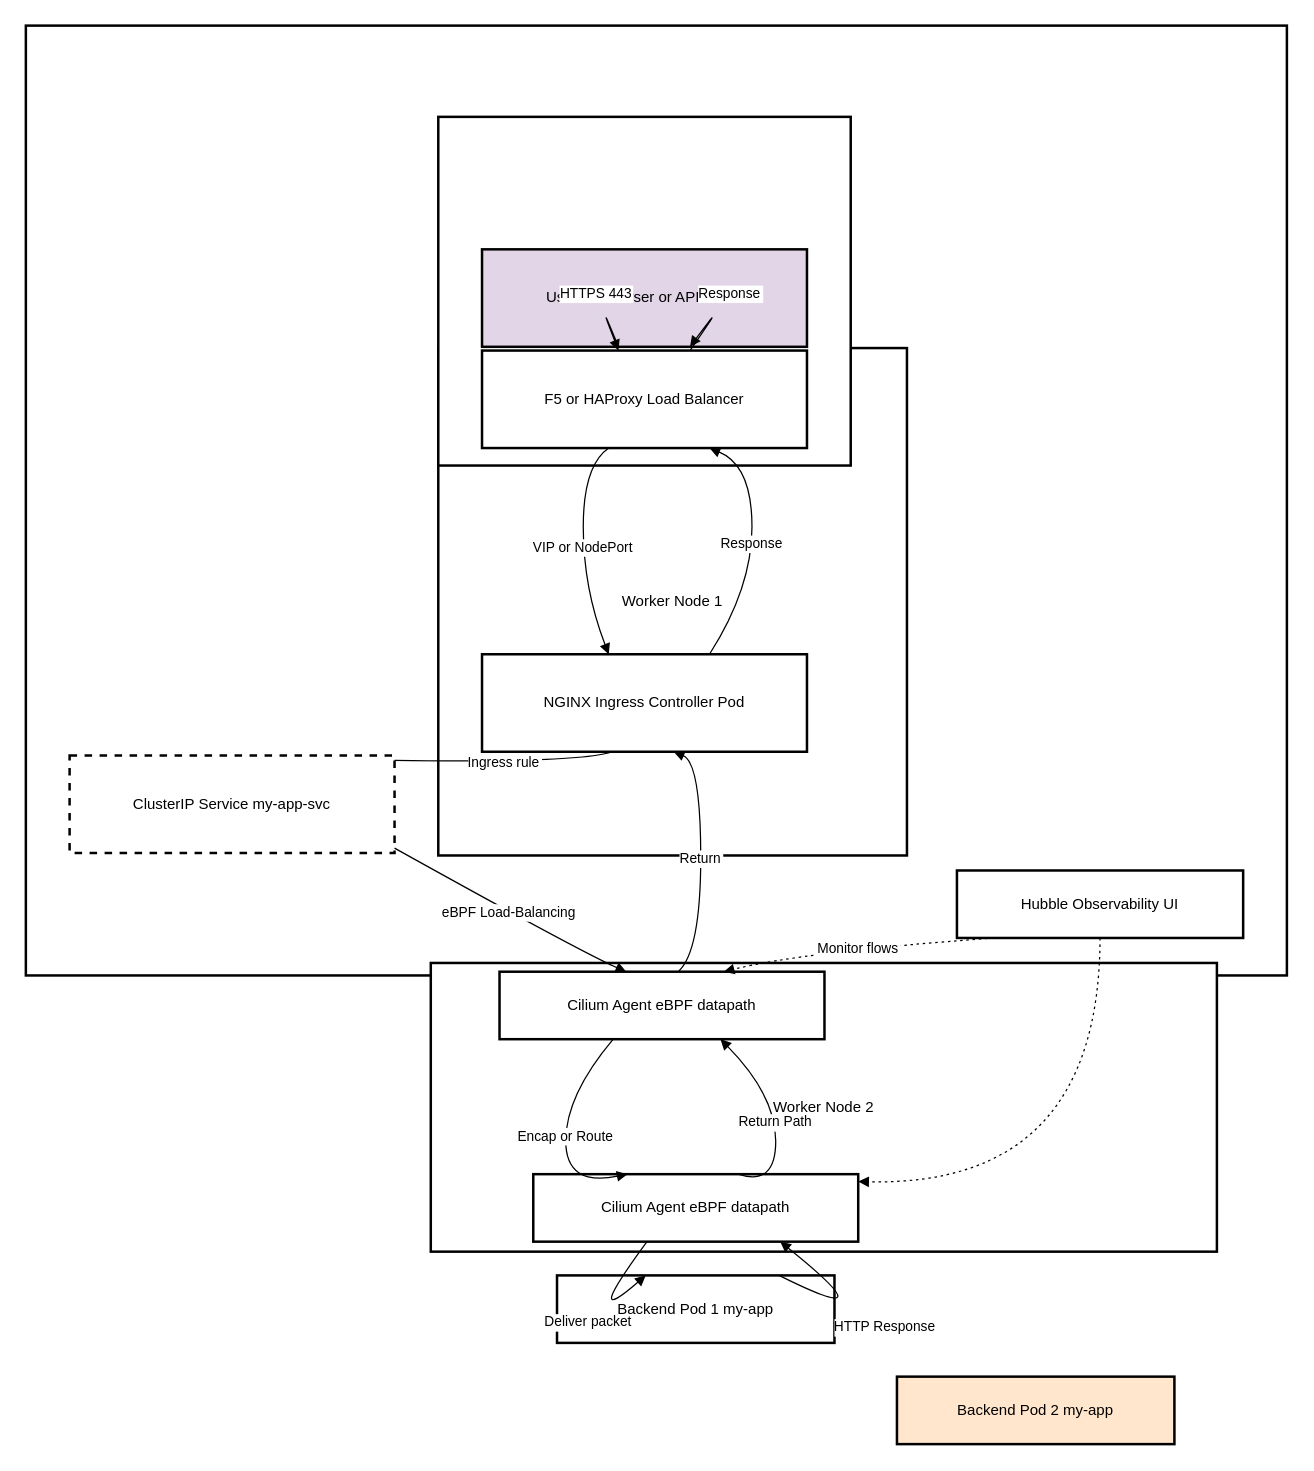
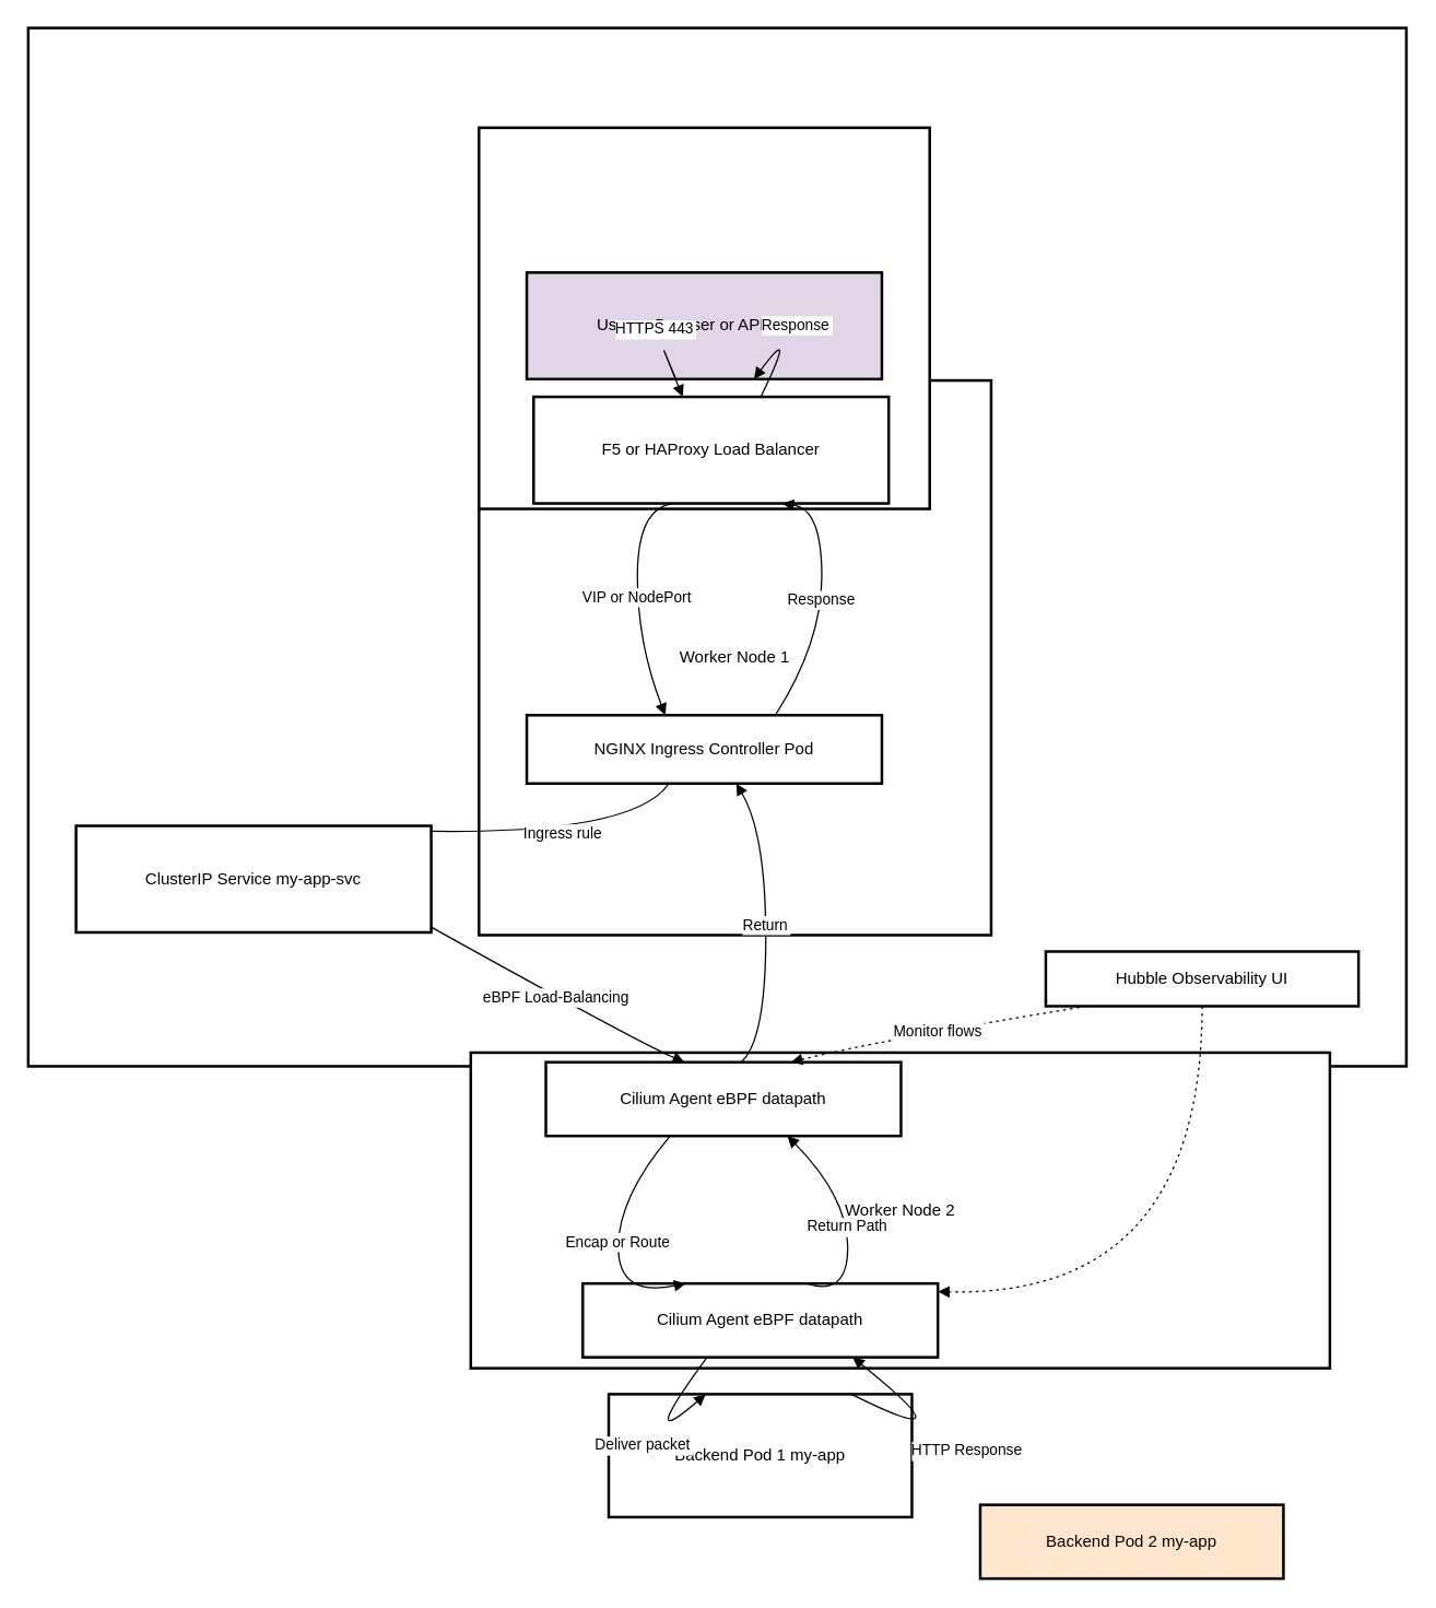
  <mxCell id="0" />
  <mxCell id="1" parent="0" />
  <mxCell id="2" value="RKE2 Kubernetes Cluster Air-Gapped" style="whiteSpace=wrap;strokeWidth=2;" vertex="1" parent="1"><mxGeometry x="20" y="20" width="1009" height="760" as="geometry" /></mxCell>
  <mxCell id="3" value="Worker Node 2" style="whiteSpace=wrap;strokeWidth=2;" vertex="1" parent="1"><mxGeometry x="344" y="770" width="629" height="231" as="geometry" /></mxCell>
  <mxCell id="4" value="Worker Node 1" style="whiteSpace=wrap;strokeWidth=2;" vertex="1" parent="1"><mxGeometry x="350" y="278" width="375" height="406" as="geometry" /></mxCell>
  <mxCell id="5" value="External Zone" style="whiteSpace=wrap;strokeWidth=2;" vertex="1" parent="1"><mxGeometry x="350" y="93" width="330" height="279" as="geometry" /></mxCell>
  <mxCell id="6" value="User or Browser or API Client" style="whiteSpace=wrap;strokeWidth=2;fillColor=#e1d5e7;" vertex="1" parent="1"><mxGeometry x="385" y="199" width="260" height="78" as="geometry" /></mxCell>
- <mxCell id="7" value="F5 or HAProxy Load Balancer" style="whiteSpace=wrap;strokeWidth=2;" vertex="1" parent="1"><mxGeometry x="385" y="280" width="260" height="78" as="geometry" /></mxCell>
- <mxCell id="8" value="NGINX Ingress Controller Pod" style="whiteSpace=wrap;strokeWidth=2;" vertex="1" parent="1"><mxGeometry x="385" y="523" width="260" height="78" as="geometry" /></mxCell>
+ <mxCell id="7" value="F5 or HAProxy Load Balancer" style="whiteSpace=wrap;strokeWidth=2;" vertex="1" parent="1"><mxGeometry x="390" y="290" width="260" height="78" as="geometry" /></mxCell>
+ <mxCell id="8" value="NGINX Ingress Controller Pod" style="whiteSpace=wrap;strokeWidth=2;" vertex="1" parent="1"><mxGeometry x="385" y="523" width="260" height="50" as="geometry" /></mxCell>
  <mxCell id="9" value="Cilium Agent eBPF datapath" style="whiteSpace=wrap;strokeWidth=2;" vertex="1" parent="1"><mxGeometry x="399" y="777" width="260" height="54" as="geometry" /></mxCell>
- <mxCell id="10" value="Backend Pod 1 my-app" style="whiteSpace=wrap;strokeWidth=2;" vertex="1" parent="1"><mxGeometry x="445" y="1020" width="222" height="54" as="geometry" /></mxCell>
+ <mxCell id="10" value="Backend Pod 1 my-app" style="whiteSpace=wrap;strokeWidth=2;" vertex="1" parent="1"><mxGeometry x="445" y="1020" width="222" height="90" as="geometry" /></mxCell>
  <mxCell id="11" value="Backend Pod 2 my-app" style="whiteSpace=wrap;strokeWidth=2;fillColor=#ffe6cc;" vertex="1" parent="1"><mxGeometry x="717" y="1101" width="222" height="54" as="geometry" /></mxCell>
  <mxCell id="12" value="Cilium Agent eBPF datapath" style="whiteSpace=wrap;strokeWidth=2;" vertex="1" parent="1"><mxGeometry x="426" y="939" width="260" height="54" as="geometry" /></mxCell>
- <mxCell id="13" value="ClusterIP Service my-app-svc" style="whiteSpace=wrap;strokeWidth=2;dashed=1;" vertex="1" parent="1"><mxGeometry x="55" y="604" width="260" height="78" as="geometry" /></mxCell>
- <mxCell id="14" value="Hubble Observability UI" style="whiteSpace=wrap;strokeWidth=2;" vertex="1" parent="1"><mxGeometry x="765" y="696" width="229" height="54" as="geometry" /></mxCell>
+ <mxCell id="13" value="ClusterIP Service my-app-svc" style="whiteSpace=wrap;strokeWidth=2;" vertex="1" parent="1"><mxGeometry x="55" y="604" width="260" height="78" as="geometry" /></mxCell>
+ <mxCell id="14" value="Hubble Observability UI" style="whiteSpace=wrap;strokeWidth=2;" vertex="1" parent="1"><mxGeometry x="765" y="696" width="229" height="40" as="geometry" /></mxCell>
  <mxCell id="15" value="HTTPS 443" style="curved=1;startArrow=none;endArrow=block;exitX=0.42;exitY=1;entryX=0.42;entryY=0;rounded=0;" edge="1" parent="1" source="6" target="7"><mxGeometry relative="1" as="geometry"><Array as="points"><mxPoint x="476" y="233" /></Array></mxGeometry></mxCell>
  <mxCell id="16" value="VIP or NodePort" style="curved=1;startArrow=none;endArrow=block;exitX=0.39;exitY=1;entryX=0.39;entryY=0;rounded=0;" edge="1" parent="1" source="7" target="8"><mxGeometry relative="1" as="geometry"><Array as="points"><mxPoint x="466" y="372" /><mxPoint x="466" y="470" /></Array></mxGeometry></mxCell>
  <mxCell id="17" value="Ingress rule" style="curved=1;startArrow=none;endArrow=none;exitX=0.4;exitY=1;entryX=1;entryY=0.05;rounded=0;" edge="1" parent="1" source="8" target="13"><mxGeometry relative="1" as="geometry"><Array as="points"><mxPoint x="464" y="610" /></Array></mxGeometry></mxCell>
  <mxCell id="18" value="eBPF Load-Balancing" style="curved=1;startArrow=none;endArrow=block;exitX=1;exitY=0.95;entryX=0.39;entryY=0;rounded=0;" edge="1" parent="1" source="13" target="9"><mxGeometry relative="1" as="geometry"><Array as="points"><mxPoint x="464" y="761" /></Array></mxGeometry></mxCell>
  <mxCell id="19" value="Encap or Route" style="curved=1;startArrow=none;endArrow=block;exitX=0.35;exitY=1;entryX=0.29;entryY=0;rounded=0;" edge="1" parent="1" source="9" target="12"><mxGeometry relative="1" as="geometry"><Array as="points"><mxPoint x="452" y="876" /><mxPoint x="452" y="949" /></Array></mxGeometry></mxCell>
  <mxCell id="20" value="Deliver packet" style="curved=1;startArrow=none;endArrow=block;exitX=0.35;exitY=1;entryX=0.32;entryY=0;rounded=0;" edge="1" parent="1" source="12" target="10"><mxGeometry relative="1" as="geometry"><Array as="points"><mxPoint x="464" y="1065" /></Array></mxGeometry></mxCell>
  <mxCell id="21" value="HTTP Response" style="curved=1;startArrow=none;endArrow=block;exitX=0.8;exitY=0;entryX=0.76;entryY=1;rounded=0;" edge="1" parent="1" source="10" target="12"><mxGeometry relative="1" as="geometry"><Array as="points"><mxPoint x="713" y="1065" /></Array></mxGeometry></mxCell>
  <mxCell id="22" value="Return Path" style="curved=1;startArrow=none;endArrow=block;exitX=0.63;exitY=0;entryX=0.68;entryY=1;rounded=0;" edge="1" parent="1" source="12" target="9"><mxGeometry relative="1" as="geometry"><Array as="points"><mxPoint x="620" y="949" /><mxPoint x="620" y="876" /></Array></mxGeometry></mxCell>
  <mxCell id="23" value="Return" style="curved=1;startArrow=none;endArrow=block;exitX=0.55;exitY=0;entryX=0.59;entryY=1;rounded=0;" edge="1" parent="1" source="9" target="8"><mxGeometry relative="1" as="geometry"><Array as="points"><mxPoint x="560" y="761" /><mxPoint x="560" y="610" /></Array></mxGeometry></mxCell>
  <mxCell id="24" value="Response" style="curved=1;startArrow=none;endArrow=block;exitX=0.7;exitY=0;entryX=0.7;entryY=1;rounded=0;" edge="1" parent="1" source="8" target="7"><mxGeometry relative="1" as="geometry"><Array as="points"><mxPoint x="601" y="470" /><mxPoint x="601" y="372" /></Array></mxGeometry></mxCell>
  <mxCell id="25" value="Response" style="curved=1;startArrow=none;endArrow=block;exitX=0.64;exitY=0;entryX=0.64;entryY=1;rounded=0;" edge="1" parent="1" source="7" target="6"><mxGeometry relative="1" as="geometry"><Array as="points"><mxPoint x="584" y="233" /></Array></mxGeometry></mxCell>
  <mxCell id="26" value="Monitor flows" style="curved=1;dashed=1;dashPattern=2 3;startArrow=none;endArrow=block;exitX=0.13;exitY=1;entryX=0.69;entryY=0;rounded=0;" edge="1" parent="1" source="14" target="9"><mxGeometry relative="1" as="geometry"><Array as="points"><mxPoint x="643" y="761" /></Array></mxGeometry></mxCell>
  <mxCell id="27" value="" style="curved=1;dashed=1;dashPattern=2 3;startArrow=none;endArrow=block;exitX=0.5;exitY=1;entryX=1;entryY=0.11;rounded=0;" edge="1" parent="1" source="14" target="12"><mxGeometry relative="1" as="geometry"><Array as="points"><mxPoint x="879" y="949" /></Array></mxGeometry></mxCell>
